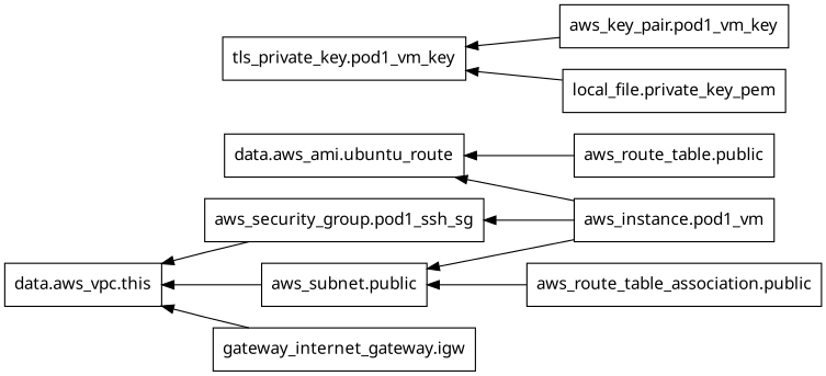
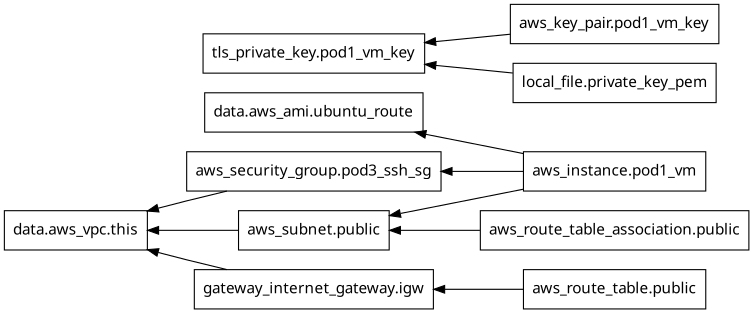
  digraph {
    rankdir=RL
    node [fontname="sans-serif" shape=rect]
    n1 [label="data.aws_ami.ubuntu_route"]
    n2 [label="data.aws_vpc.this"]
    n3 [label="aws_instance.pod1_vm"]
-   n4 [label="aws_security_group.pod1_ssh_sg"]
+   n4 [label="aws_security_group.pod3_ssh_sg"]
    n5 [label="aws_subnet.public"]
    n6 [label="aws_key_pair.pod1_vm_key"]
    n7 [label="tls_private_key.pod1_vm_key"]
    n8 [label="gateway_internet_gateway.igw"]
    n9 [label="aws_route_table.public"]
    n10 [label="aws_route_table_association.public"]
    n11 [label="local_file.private_key_pem"]
    n3 -> n1
    n3 -> n4
    n3 -> n5
    n4 -> n2
    n5 -> n2
    n6 -> n7
    n8 -> n2
-   n9 -> n1
+   n9 -> n8
    n10 -> n5
    n11 -> n7
  }
